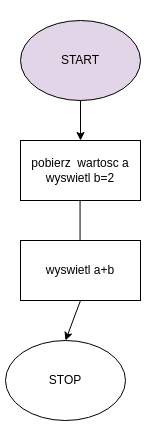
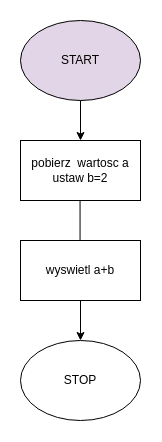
  <mxCell id="0" />
  <mxCell id="1" parent="0" />
  <mxCell id="2" value="START" style="ellipse;whiteSpace=wrap;html=1;fillColor=#e1d5e7;" vertex="1" parent="1"><mxGeometry x="20" y="20" width="120" height="80" as="geometry" /></mxCell>
  <mxCell id="3" value="" style="endArrow=classic;html=1;rounded=0;movable=1;resizable=1;rotatable=1;deletable=1;editable=1;locked=0;connectable=1;" edge="1" parent="1"><mxGeometry width="50" height="50" relative="1" as="geometry"><mxPoint x="79.55" y="180" as="sourcePoint" /><mxPoint x="79.55" y="250" as="targetPoint" /></mxGeometry></mxCell>
- <mxCell id="4" value="pobierz&amp;nbsp; wartosc a wyswietl b=2" style="rounded=0;whiteSpace=wrap;html=1;" vertex="1" parent="1"><mxGeometry x="20" y="140" width="120" height="60" as="geometry" /></mxCell>
- <mxCell id="5" value="STOP" style="ellipse;whiteSpace=wrap;html=1;" vertex="1" parent="1"><mxGeometry x="5" y="340" width="120" height="80" as="geometry" /></mxCell>
+ <mxCell id="4" value="pobierz&amp;nbsp; wartosc a ustaw b=2" style="rounded=0;whiteSpace=wrap;html=1;" vertex="1" parent="1"><mxGeometry x="20" y="140" width="120" height="60" as="geometry" /></mxCell>
+ <mxCell id="5" value="STOP" style="ellipse;whiteSpace=wrap;html=1;" vertex="1" parent="1"><mxGeometry x="20" y="340" width="120" height="80" as="geometry" /></mxCell>
  <mxCell id="6" value="" style="endArrow=classic;html=1;rounded=0;" edge="1" parent="1" source="2" target="4"><mxGeometry width="50" height="50" relative="1" as="geometry"><mxPoint x="57" y="120" as="sourcePoint" /><mxPoint x="107" y="70" as="targetPoint" /></mxGeometry></mxCell>
  <mxCell id="7" value="wyswietl a+b" style="rounded=0;whiteSpace=wrap;html=1;" vertex="1" parent="1"><mxGeometry x="20" y="240" width="120" height="60" as="geometry" /></mxCell>
  <mxCell id="8" value="" style="endArrow=classic;html=1;rounded=0;exitX=0.5;exitY=1;exitDx=0;exitDy=0;entryX=0.5;entryY=0;entryDx=0;entryDy=0;" edge="1" parent="1" source="7" target="5"><mxGeometry width="50" height="50" relative="1" as="geometry"><mxPoint x="77" y="360" as="sourcePoint" /><mxPoint x="77" y="360" as="targetPoint" /></mxGeometry></mxCell>
